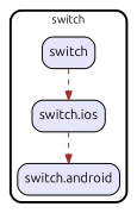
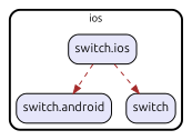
  digraph {
    fontname=Ubuntu
    fontsize=13
    penwidth=2.6
    style=rounded
    node [color=black fillcolor=Lavender fontname=Ubuntu fontsize=15 penwidth=1.3 shape=rect style="filled,rounded"]
    edge [color=brown fontname=Ubuntu penwidth=1.3 style=dashed]
    n1 [label="switch.android"]
    n2 [label=switch]
    n3 [label="switch.ios"]
    subgraph cluster_1 {
-     label=switch
+     label=ios
      n1
      n2
      n3
    }
-   n2 -> n3
+   n3 -> n2
    n3 -> n1
  }
